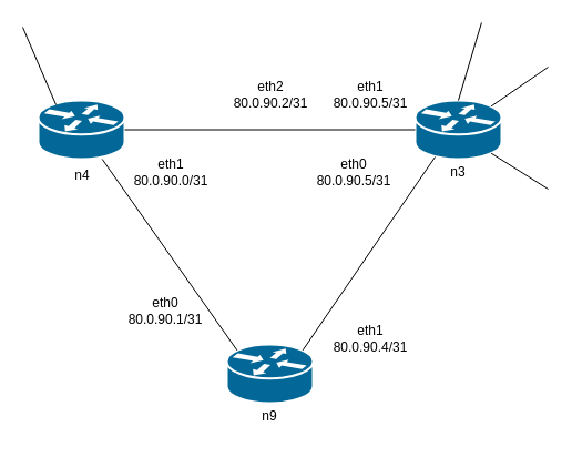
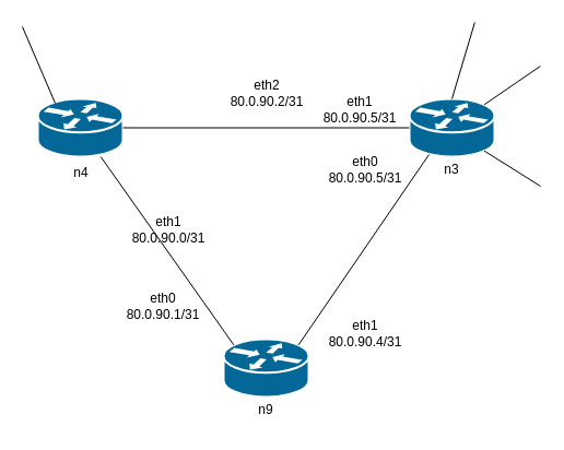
  <mxCell id="0" />
  <mxCell id="1" parent="0" />
  <mxCell id="2" value="" style="shape=mxgraph.cisco.routers.router;html=1;dashed=0;fillColor=#036897;strokeColor=#ffffff;strokeWidth=2;verticalLabelPosition=bottom;verticalAlign=top;rounded=0;shadow=0;comic=0;fontFamily=Verdana;fontSize=12;" parent="1" vertex="1"><mxGeometry x="204" y="310" width="78" height="53" as="geometry" /></mxCell>
  <mxCell id="3" value="" style="shape=mxgraph.cisco.routers.router;html=1;dashed=0;fillColor=#036897;strokeColor=#ffffff;strokeWidth=2;verticalLabelPosition=bottom;verticalAlign=top;rounded=0;shadow=0;comic=0;fontFamily=Verdana;fontSize=12;" vertex="1" parent="1"><mxGeometry x="34" y="90" width="78" height="53" as="geometry" /></mxCell>
  <mxCell id="4" value="" style="shape=mxgraph.cisco.routers.router;html=1;dashed=0;fillColor=#036897;strokeColor=#ffffff;strokeWidth=2;verticalLabelPosition=bottom;verticalAlign=top;rounded=0;shadow=0;comic=0;fontFamily=Verdana;fontSize=12;" vertex="1" parent="1"><mxGeometry x="374" y="90" width="78" height="53" as="geometry" /></mxCell>
  <mxCell id="5" value="" style="endArrow=none;html=1;rounded=0;entryX=0.231;entryY=0.962;entryDx=0;entryDy=0;entryPerimeter=0;exitX=0.88;exitY=0.1;exitDx=0;exitDy=0;exitPerimeter=0;" edge="1" parent="1" source="2" target="4"><mxGeometry width="50" height="50" relative="1" as="geometry"><mxPoint x="134" y="580" as="sourcePoint" /><mxPoint x="184" y="530" as="targetPoint" /></mxGeometry></mxCell>
  <mxCell id="6" value="" style="endArrow=none;html=1;rounded=0;exitX=0.12;exitY=0.1;exitDx=0;exitDy=0;exitPerimeter=0;" edge="1" parent="1" source="2" target="3"><mxGeometry width="50" height="50" relative="1" as="geometry"><mxPoint x="134" y="580" as="sourcePoint" /><mxPoint x="184" y="530" as="targetPoint" /></mxGeometry></mxCell>
  <mxCell id="7" value="" style="endArrow=none;html=1;rounded=0;exitX=0;exitY=0.5;exitDx=0;exitDy=0;exitPerimeter=0;entryX=1;entryY=0.5;entryDx=0;entryDy=0;entryPerimeter=0;" edge="1" parent="1" source="4" target="3"><mxGeometry width="50" height="50" relative="1" as="geometry"><mxPoint x="223.36" y="325.3" as="sourcePoint" /><mxPoint x="101.71" y="153" as="targetPoint" /></mxGeometry></mxCell>
  <mxCell id="8" value="" style="endArrow=none;html=1;rounded=0;exitX=0.5;exitY=0;exitDx=0;exitDy=0;exitPerimeter=0;entryX=0.875;entryY=0;entryDx=0;entryDy=0;entryPerimeter=0;" edge="1" parent="1" source="4"><mxGeometry width="50" height="50" relative="1" as="geometry"><mxPoint x="384" y="126.5" as="sourcePoint" /><mxPoint x="433.875" y="20" as="targetPoint" /></mxGeometry></mxCell>
  <mxCell id="9" value="" style="endArrow=none;html=1;rounded=0;exitX=0.88;exitY=0.1;exitDx=0;exitDy=0;exitPerimeter=0;" edge="1" parent="1" source="4"><mxGeometry width="50" height="50" relative="1" as="geometry"><mxPoint x="423" y="100" as="sourcePoint" /><mxPoint x="494" y="60" as="targetPoint" /></mxGeometry></mxCell>
  <mxCell id="10" value="" style="endArrow=none;html=1;rounded=0;exitX=0.88;exitY=0.9;exitDx=0;exitDy=0;exitPerimeter=0;" edge="1" parent="1" source="4"><mxGeometry width="50" height="50" relative="1" as="geometry"><mxPoint x="452.64" y="105.3" as="sourcePoint" /><mxPoint x="494" y="170" as="targetPoint" /></mxGeometry></mxCell>
- <mxCell id="11" value="&lt;div&gt;eth0 &lt;br&gt;&lt;/div&gt;&lt;div&gt;80.0.90.5/31&lt;br&gt;&lt;/div&gt;" style="text;html=1;strokeColor=none;fillColor=none;align=center;verticalAlign=middle;whiteSpace=wrap;rounded=0;" vertex="1" parent="1"><mxGeometry x="289" y="140" width="60" height="30" as="geometry" /></mxCell>
- <mxCell id="12" value="&lt;div&gt;eth1&lt;br&gt;&lt;/div&gt;&lt;div&gt;80.0.90.5/31&lt;br&gt;&lt;/div&gt;" style="text;html=1;strokeColor=none;fillColor=none;align=center;verticalAlign=middle;whiteSpace=wrap;rounded=0;" vertex="1" parent="1"><mxGeometry x="304" y="70" width="60" height="30" as="geometry" /></mxCell>
+ <mxCell id="11" value="&lt;div&gt;eth0 &lt;br&gt;&lt;/div&gt;&lt;div&gt;80.0.90.5/31&lt;br&gt;&lt;/div&gt;" style="text;html=1;strokeColor=none;fillColor=none;align=center;verticalAlign=middle;whiteSpace=wrap;rounded=0;" vertex="1" parent="1"><mxGeometry x="304" y="140" width="60" height="30" as="geometry" /></mxCell>
+ <mxCell id="12" value="&lt;div&gt;eth1&lt;br&gt;&lt;/div&gt;&lt;div&gt;80.0.90.5/31&lt;br&gt;&lt;/div&gt;" style="text;html=1;strokeColor=none;fillColor=none;align=center;verticalAlign=middle;whiteSpace=wrap;rounded=0;" vertex="1" parent="1"><mxGeometry x="299" y="85" width="60" height="30" as="geometry" /></mxCell>
  <mxCell id="13" value="&lt;div&gt;eth2 &lt;br&gt;&lt;/div&gt;&lt;div&gt;80.0.90.2/31&lt;br&gt;&lt;/div&gt;" style="text;html=1;strokeColor=none;fillColor=none;align=center;verticalAlign=middle;whiteSpace=wrap;rounded=0;" vertex="1" parent="1"><mxGeometry x="214" y="70" width="60" height="30" as="geometry" /></mxCell>
- <mxCell id="14" value="&lt;div&gt;eth1&lt;br&gt;&lt;/div&gt;&lt;div&gt;80.0.90.0/31&lt;br&gt;&lt;/div&gt;" style="text;html=1;strokeColor=none;fillColor=none;align=center;verticalAlign=middle;whiteSpace=wrap;rounded=0;" vertex="1" parent="1"><mxGeometry x="124" y="140" width="60" height="30" as="geometry" /></mxCell>
+ <mxCell id="14" value="&lt;div&gt;eth1&lt;br&gt;&lt;/div&gt;&lt;div&gt;80.0.90.0/31&lt;br&gt;&lt;/div&gt;" style="text;html=1;strokeColor=none;fillColor=none;align=center;verticalAlign=middle;whiteSpace=wrap;rounded=0;" vertex="1" parent="1"><mxGeometry x="124" y="195" width="60" height="30" as="geometry" /></mxCell>
  <mxCell id="15" value="&lt;div&gt;eth0 &lt;br&gt;&lt;/div&gt;&lt;div&gt;80.0.90.1/31&lt;br&gt;&lt;/div&gt;" style="text;html=1;strokeColor=none;fillColor=none;align=center;verticalAlign=middle;whiteSpace=wrap;rounded=0;" vertex="1" parent="1"><mxGeometry x="119" y="265" width="60" height="30" as="geometry" /></mxCell>
  <mxCell id="16" value="&lt;div&gt;eth1 &lt;br&gt;&lt;/div&gt;&lt;div&gt;80.0.90.4/31&lt;br&gt;&lt;/div&gt;" style="text;html=1;strokeColor=none;fillColor=none;align=center;verticalAlign=middle;whiteSpace=wrap;rounded=0;" vertex="1" parent="1"><mxGeometry x="304" y="290" width="60" height="30" as="geometry" /></mxCell>
  <mxCell id="17" value="" style="endArrow=none;html=1;rounded=0;" edge="1" parent="1"><mxGeometry width="50" height="50" relative="1" as="geometry"><mxPoint x="50" y="94" as="sourcePoint" /><mxPoint x="20" y="24" as="targetPoint" /></mxGeometry></mxCell>
  <mxCell id="18" style="edgeStyle=orthogonalEdgeStyle;rounded=0;orthogonalLoop=1;jettySize=auto;html=1;exitX=0.5;exitY=1;exitDx=0;exitDy=0;" edge="1" parent="1" source="14" target="14"><mxGeometry relative="1" as="geometry" /></mxCell>
  <mxCell id="19" style="edgeStyle=orthogonalEdgeStyle;rounded=0;orthogonalLoop=1;jettySize=auto;html=1;exitX=0.5;exitY=1;exitDx=0;exitDy=0;" edge="1" parent="1" source="12" target="12"><mxGeometry relative="1" as="geometry" /></mxCell>
  <mxCell id="20" value="n4" style="text;html=1;strokeColor=none;fillColor=none;align=center;verticalAlign=middle;whiteSpace=wrap;rounded=0;" vertex="1" parent="1"><mxGeometry x="44" y="143" width="60" height="30" as="geometry" /></mxCell>
  <mxCell id="21" value="n9" style="text;html=1;strokeColor=none;fillColor=none;align=center;verticalAlign=middle;whiteSpace=wrap;rounded=0;" vertex="1" parent="1"><mxGeometry x="213" y="360" width="60" height="30" as="geometry" /></mxCell>
  <mxCell id="22" value="n3" style="text;html=1;strokeColor=none;fillColor=none;align=center;verticalAlign=middle;whiteSpace=wrap;rounded=0;" vertex="1" parent="1"><mxGeometry x="383" y="140" width="60" height="30" as="geometry" /></mxCell>
